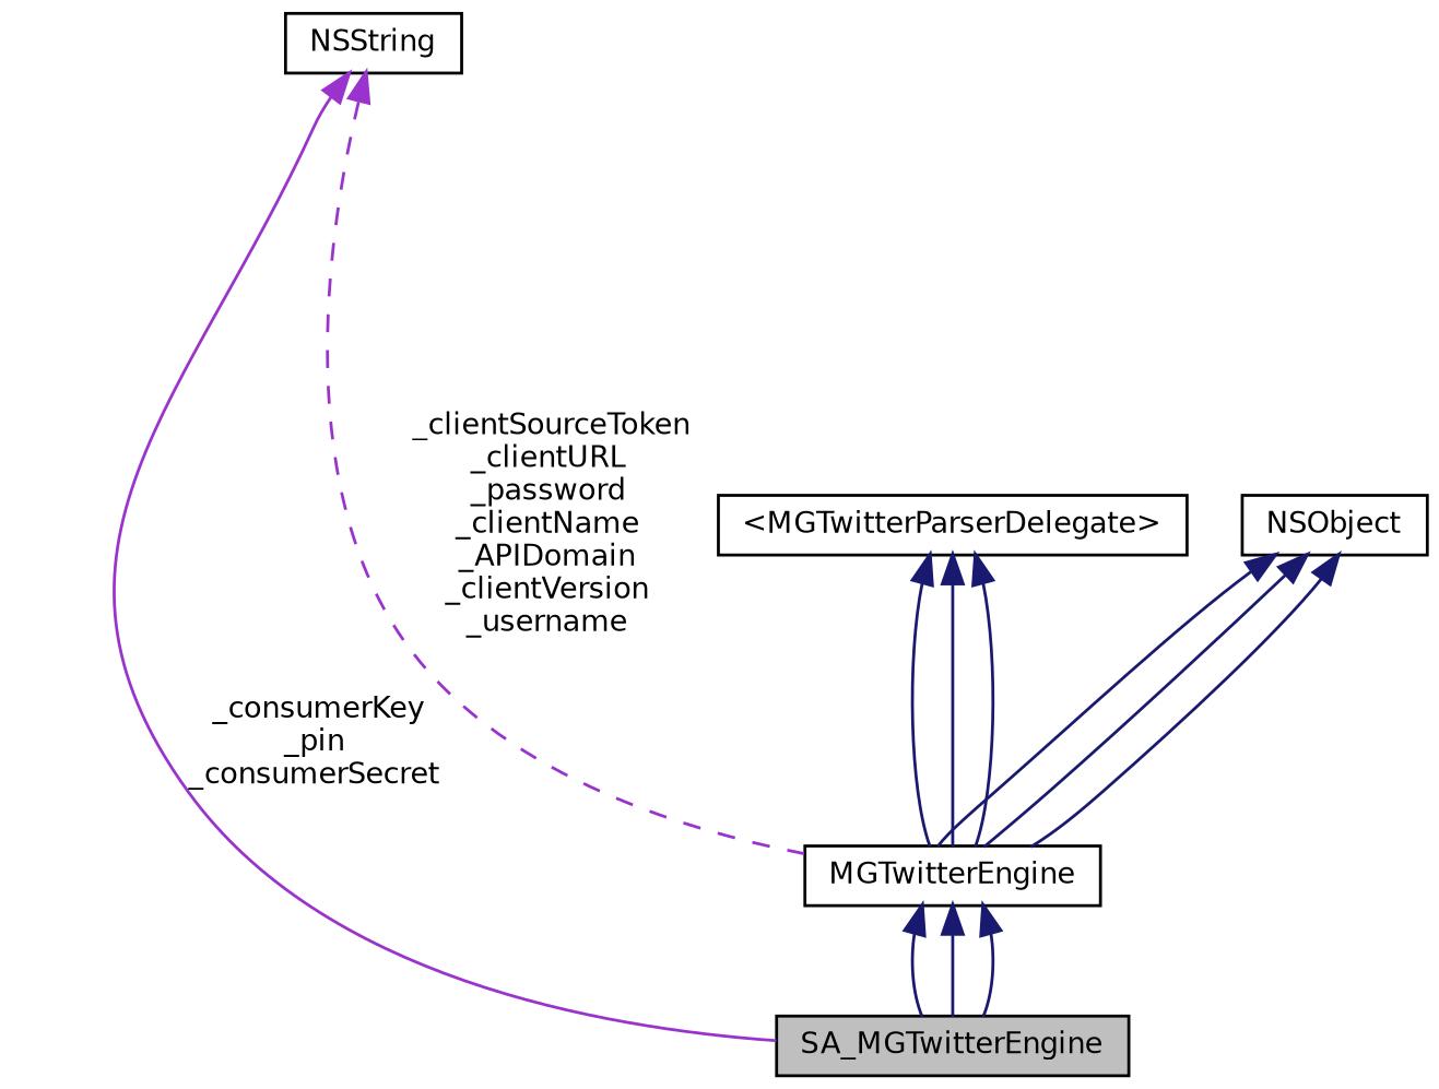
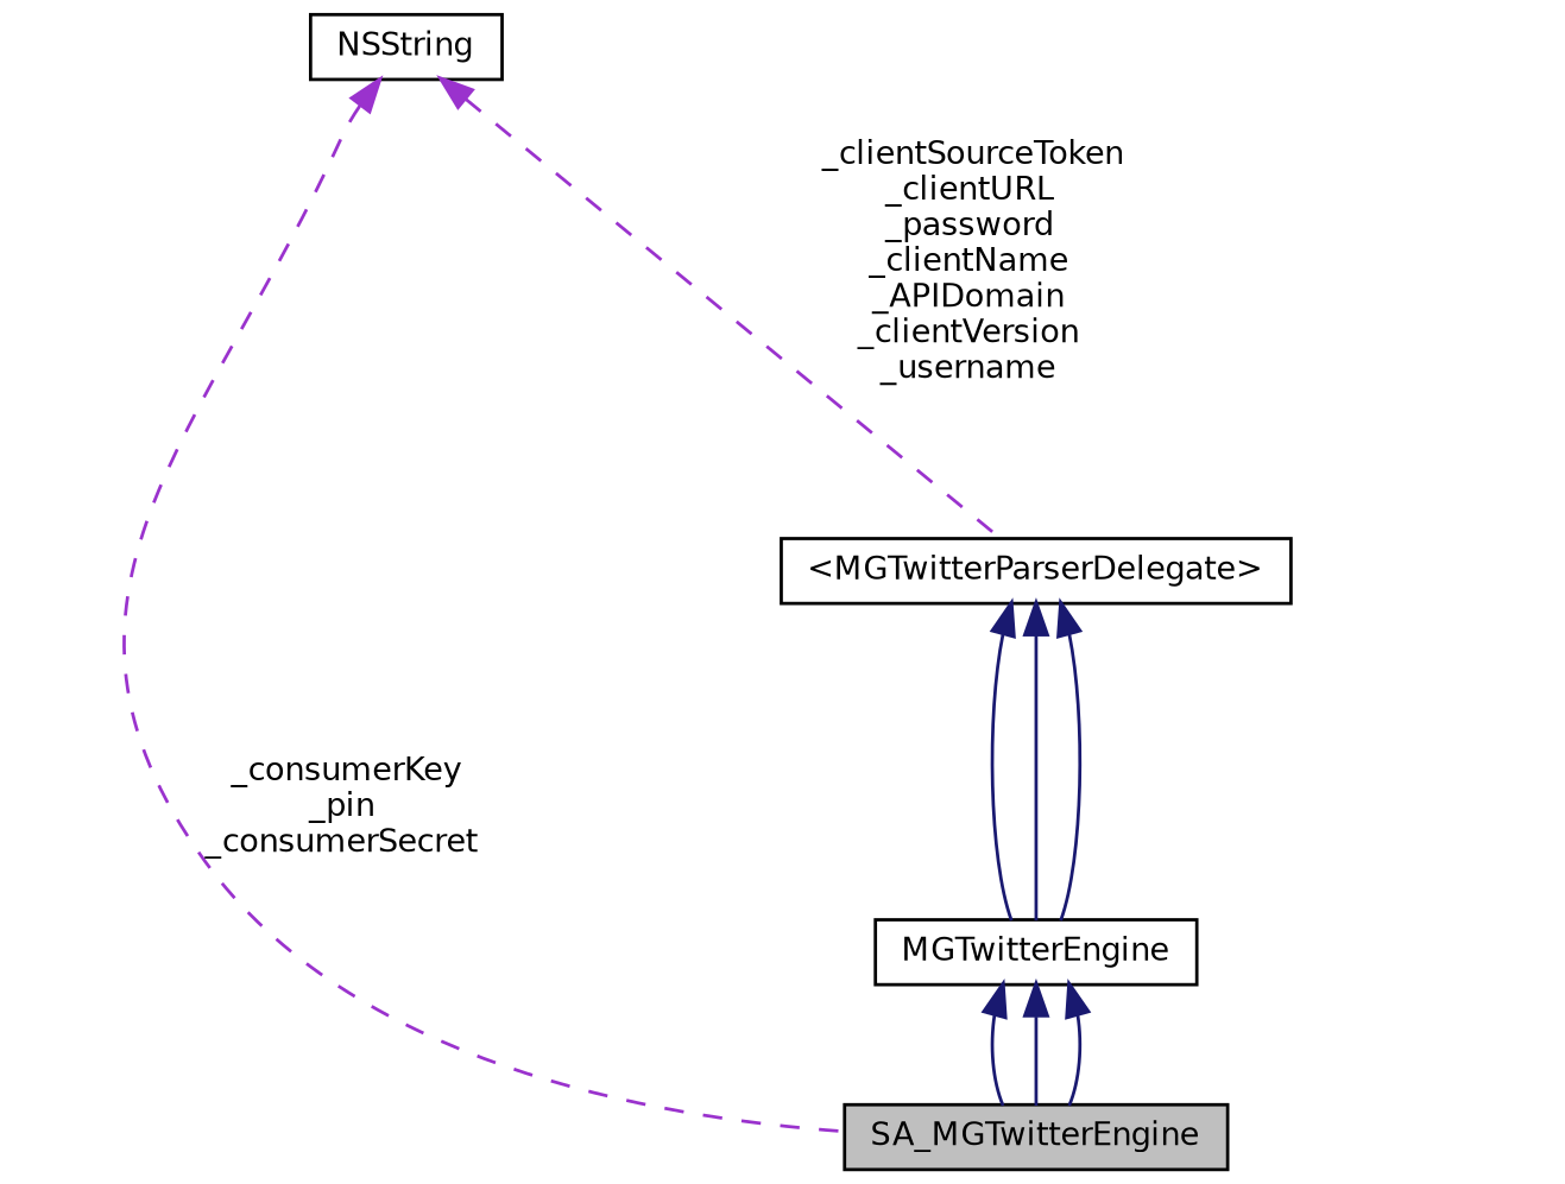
  digraph {
    node [color=black fillcolor=white fontname=Helvetica fontsize=10 shape=record style=filled]
    edge [color=midnightblue dir=back fontname=Helvetica fontsize=10 labelfontname=Helvetica labelfontsize=10 style=solid]
    n1 [fillcolor=grey75 fontcolor=black height=0.2 label=SA_MGTwitterEngine width=0.4]
    n2 [height=0.2 label=MGTwitterEngine width=0.4]
-   n3 [height=0.2 label=NSObject width=0.4]
    n4 [height=0.2 label="\<MGTwitterParserDelegate\>" width=0.4]
    n5 [height=0.2 label=NSString width=0.4]
    n2 -> n1
    n2 -> n1
    n2 -> n1
-   n3 -> n2
-   n3 -> n2
-   n3 -> n2
    n4 -> n2
    n4 -> n2
    n4 -> n2
-   n5 -> n1 [color=darkorchid3 label=" _consumerKey\n_pin\n_consumerSecret"]
-   n5 -> n2 [color=darkorchid3 label=" _clientSourceToken\n_clientURL\n_password\n_clientName\n_APIDomain\n_clientVersion\n_username" style=dashed]
+   n5 -> n1 [color=darkorchid3 label=" _consumerKey\n_pin\n_consumerSecret" style=dashed]
+   n5 -> n4 [color=darkorchid3 label=" _clientSourceToken\n_clientURL\n_password\n_clientName\n_APIDomain\n_clientVersion\n_username" style=dashed]
  }
